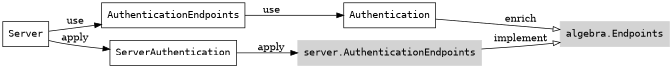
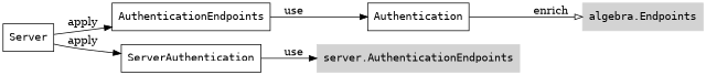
  digraph {
    rankdir=LR
    node [fontname=mono shape=box]
    n1 [color=lightGray label="algebra.Endpoints" style=filled]
    n2 [color=lightGray label="server.AuthenticationEndpoints" style=filled]
    Authentication
    AuthenticationEndpoints
    ServerAuthentication
    Server
-   n2 -> n1 [arrowhead=onormal label=implement]
    Authentication -> n1 [arrowhead=onormal label=enrich]
    AuthenticationEndpoints -> Authentication [label=use]
-   ServerAuthentication -> n2 [label=apply]
-   Server -> AuthenticationEndpoints [label=use]
+   ServerAuthentication -> n2 [label=use]
+   Server -> AuthenticationEndpoints [label=apply]
    Server -> ServerAuthentication [label=apply]
  }
